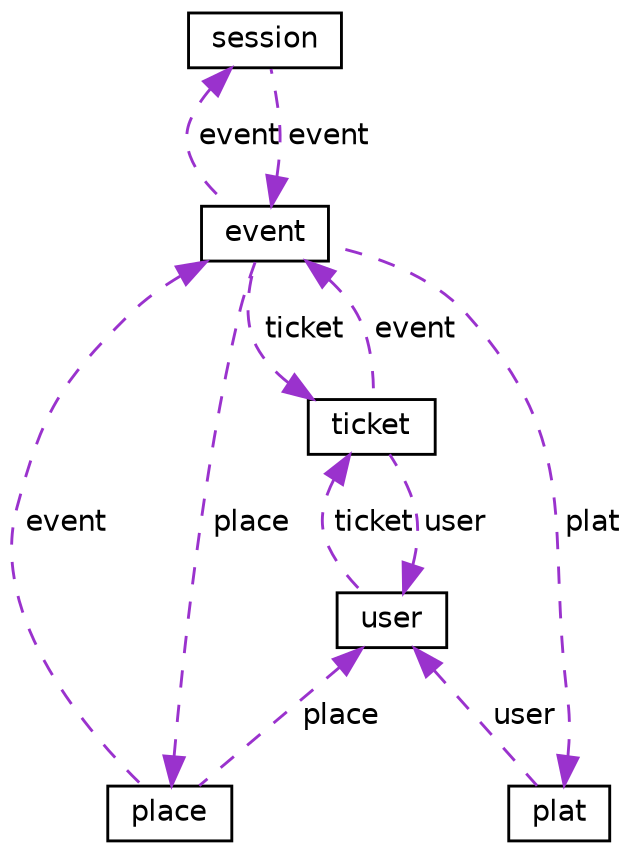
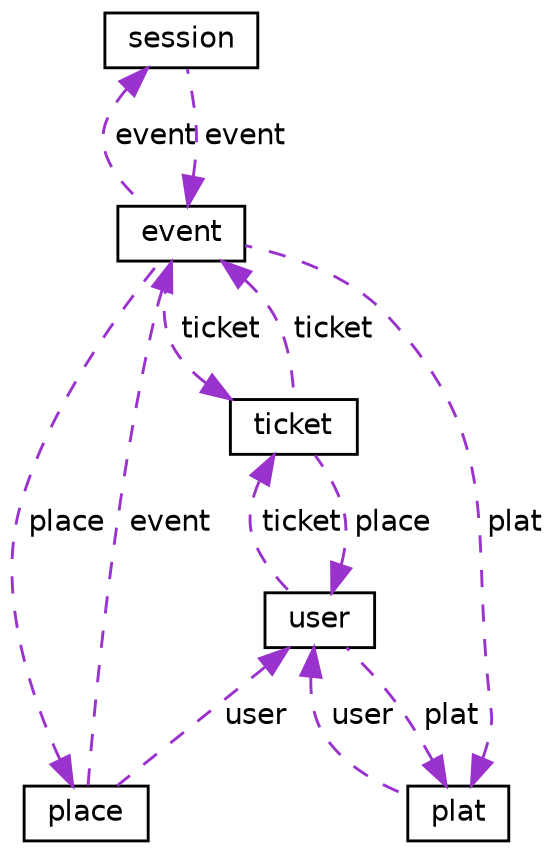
  digraph {
    node [color=black fillcolor=white fontname=Helvetica fontsize=10 shape=record style=filled]
    edge [color=darkorchid3 dir=back fontname=Helvetica fontsize=10 labelfontname=Helvetica labelfontsize=10 style=dashed]
    n1 [height=0.2 label=session width=0.4]
    n2 [height=0.2 label=event width=0.4]
    n3 [height=0.2 label=place width=0.4]
    n4 [height=0.2 label=ticket width=0.4]
    n5 [height=0.2 label=user width=0.4]
    n6 [height=0.2 label=plat width=0.4]
    n1 -> n2 [label=" event"]
    n2 -> n1 [label=" event"]
    n2 -> n3 [label=" event"]
-   n2 -> n4 [label=" event"]
+   n2 -> n4 [label=" ticket"]
    n3 -> n2 [label=" place"]
    n4 -> n2 [label=" ticket"]
    n4 -> n5 [label=" ticket"]
-   n5 -> n3 [label=" place"]
-   n5 -> n4 [label=" user"]
+   n5 -> n3 [label=" user"]
+   n5 -> n4 [label=" place"]
    n5 -> n6 [label=" user"]
    n6 -> n2 [label=" plat"]
+   n6 -> n5 [label=" plat"]
  }
